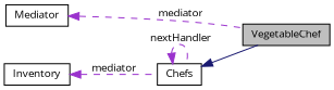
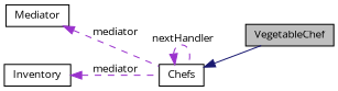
  digraph {
    fontname="Open Sans"
    rankdir=LR
    node [color=black fillcolor=white fontname="Open Sans" fontsize=10 shape=record style=filled]
    edge [color=darkorchid3 dir=back fontname="Open Sans" fontsize=10 labelfontname=Helvetica labelfontsize=10 style=dashed]
    n1 [fillcolor=grey75 fontcolor=black height=0.2 label=VegetableChef width=0.4]
    n2 [height=0.2 label=Chefs width=0.4]
    n3 [height=0.2 label=Mediator width=0.4]
    n4 [height=0.2 label=Inventory width=0.4]
    n2 -> n1 [color=midnightblue style=solid]
    n2 -> n2 [label=" nextHandler"]
-   n3 -> n1 [label=" mediator"]
+   n3 -> n2 [label=" mediator"]
    n4 -> n2 [label=" mediator"]
  }
